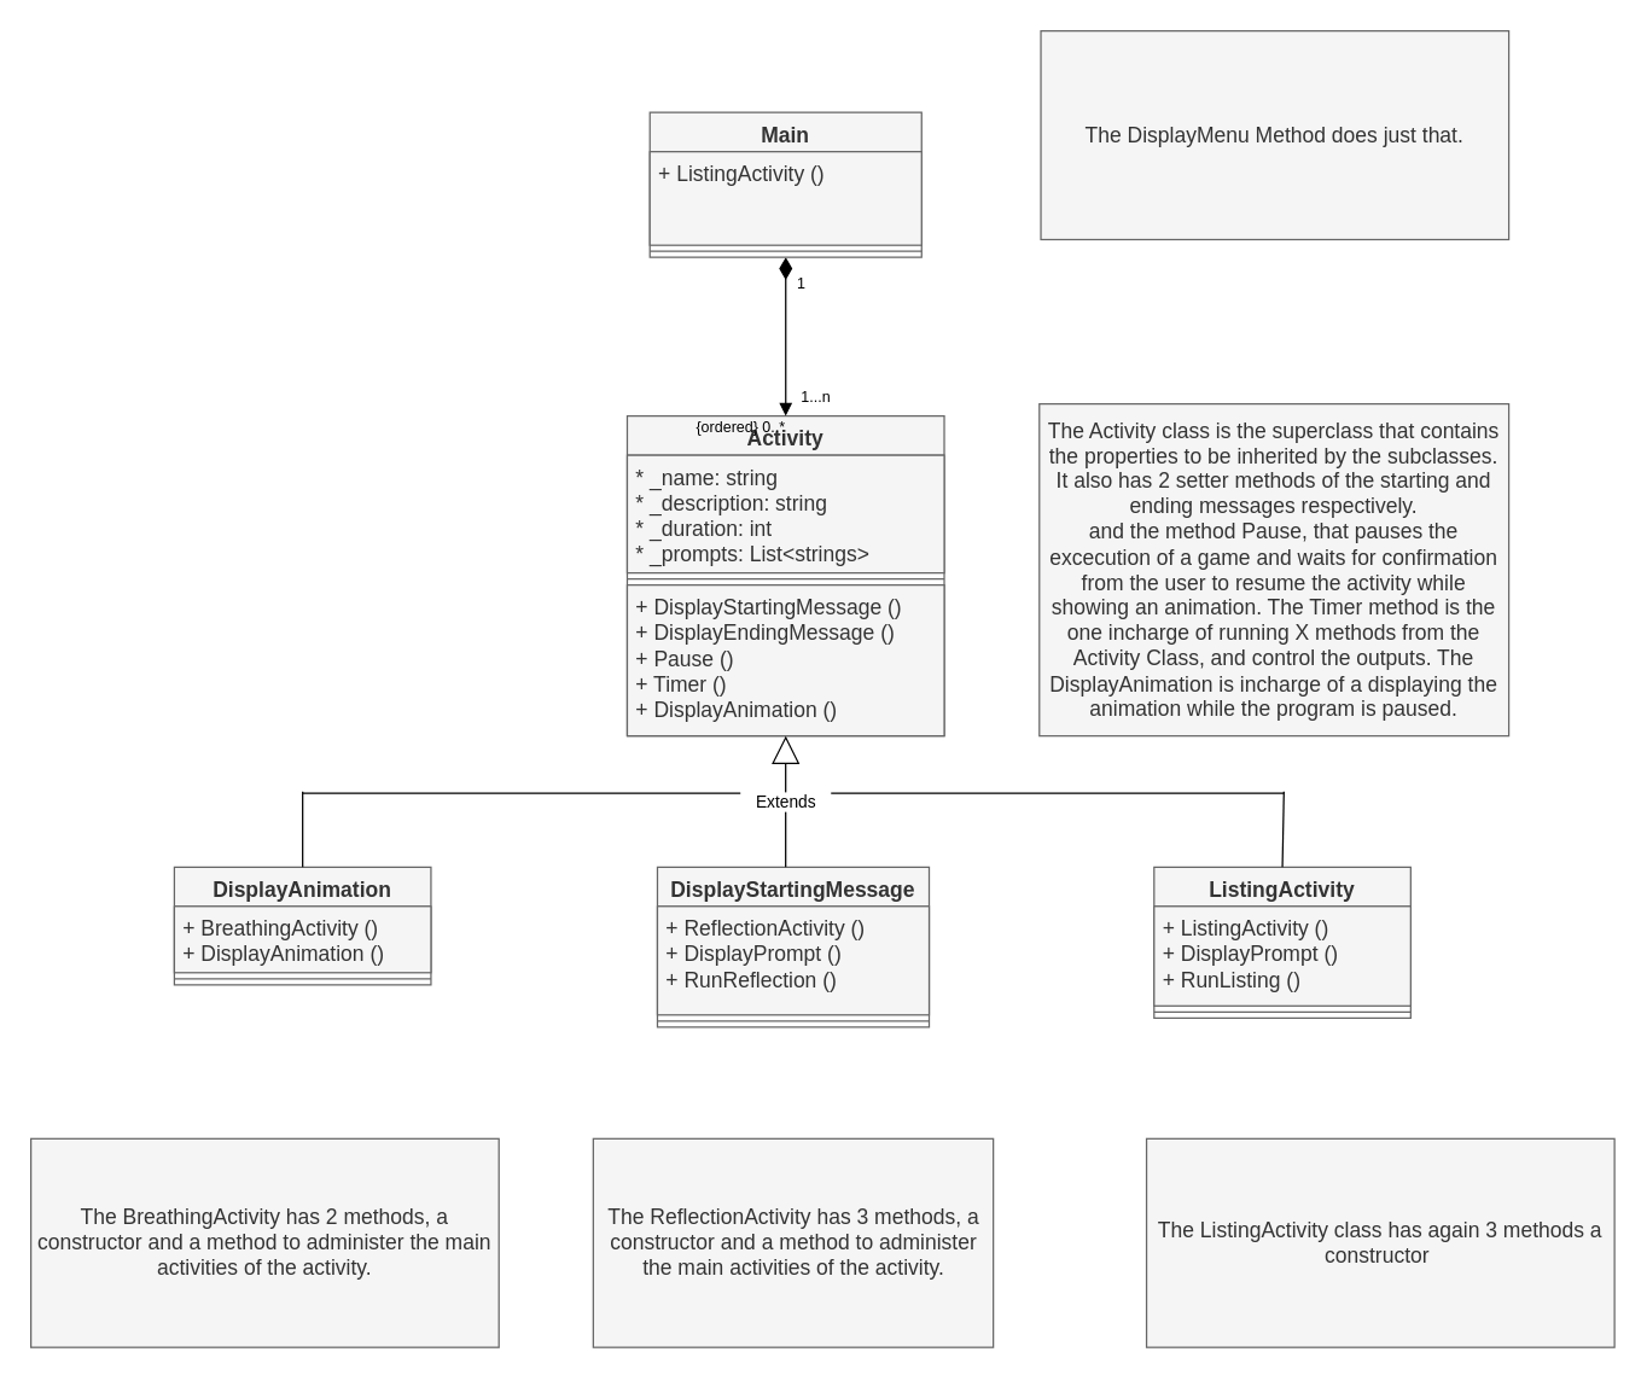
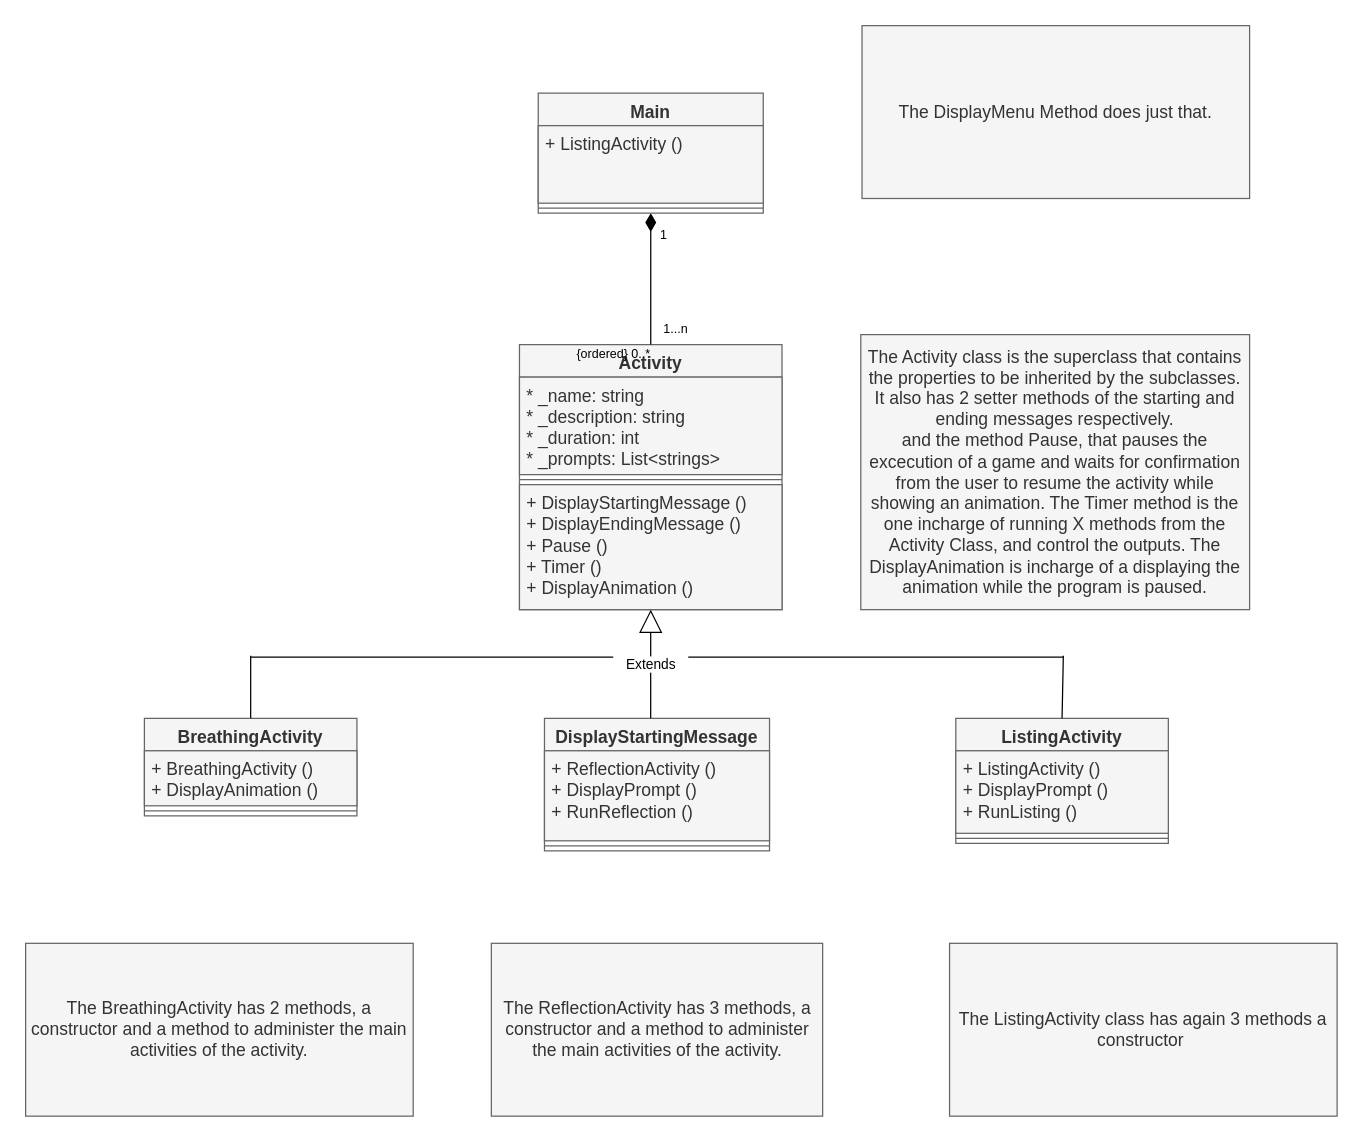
  <mxCell id="0" />
  <mxCell id="1" parent="0" />
  <mxCell id="2" value="DisplayStartingMessage" style="swimlane;fontStyle=1;align=center;verticalAlign=top;childLayout=stackLayout;horizontal=1;startSize=26;horizontalStack=0;resizeParent=1;resizeParentMax=0;resizeLast=0;collapsible=1;marginBottom=0;fillColor=#f5f5f5;strokeColor=#666666;fontColor=#333333;fontSize=14;" parent="1" vertex="1"><mxGeometry x="435" y="574" width="180" height="106" as="geometry" /></mxCell>
  <mxCell id="3" value="+ ReflectionActivity ()&#10;+ DisplayPrompt ()&#10;+ RunReflection ()" style="text;strokeColor=#666666;fillColor=#f5f5f5;align=left;verticalAlign=top;spacingLeft=4;spacingRight=4;overflow=hidden;rotatable=0;points=[[0,0.5],[1,0.5]];portConstraint=eastwest;fontColor=#333333;fontSize=14;" parent="2" vertex="1"><mxGeometry y="26" width="180" height="72" as="geometry" /></mxCell>
  <mxCell id="4" value="" style="line;strokeWidth=1;fillColor=#f5f5f5;align=left;verticalAlign=middle;spacingTop=-1;spacingLeft=3;spacingRight=3;rotatable=0;labelPosition=right;points=[];portConstraint=eastwest;strokeColor=#666666;fontColor=#333333;fontSize=14;" parent="2" vertex="1"><mxGeometry y="98" width="180" height="8" as="geometry" /></mxCell>
- <mxCell id="5" value="DisplayAnimation" style="swimlane;fontStyle=1;align=center;verticalAlign=top;childLayout=stackLayout;horizontal=1;startSize=26;horizontalStack=0;resizeParent=1;resizeParentMax=0;resizeLast=0;collapsible=1;marginBottom=0;fillColor=#f5f5f5;strokeColor=#666666;fontColor=#333333;fontSize=14;" parent="1" vertex="1"><mxGeometry x="115" y="574" width="170" height="78" as="geometry" /></mxCell>
+ <mxCell id="5" value="BreathingActivity" style="swimlane;fontStyle=1;align=center;verticalAlign=top;childLayout=stackLayout;horizontal=1;startSize=26;horizontalStack=0;resizeParent=1;resizeParentMax=0;resizeLast=0;collapsible=1;marginBottom=0;fillColor=#f5f5f5;strokeColor=#666666;fontColor=#333333;fontSize=14;" parent="1" vertex="1"><mxGeometry x="115" y="574" width="170" height="78" as="geometry" /></mxCell>
  <mxCell id="6" value="+ BreathingActivity ()&#10;+ DisplayAnimation ()" style="text;strokeColor=#666666;fillColor=#f5f5f5;align=left;verticalAlign=top;spacingLeft=4;spacingRight=4;overflow=hidden;rotatable=0;points=[[0,0.5],[1,0.5]];portConstraint=eastwest;fontColor=#333333;fontSize=14;" parent="5" vertex="1"><mxGeometry y="26" width="170" height="44" as="geometry" /></mxCell>
  <mxCell id="7" value="" style="line;strokeWidth=1;fillColor=#f5f5f5;align=left;verticalAlign=middle;spacingTop=-1;spacingLeft=3;spacingRight=3;rotatable=0;labelPosition=right;points=[];portConstraint=eastwest;strokeColor=#666666;fontColor=#333333;fontSize=14;" parent="5" vertex="1"><mxGeometry y="70" width="170" height="8" as="geometry" /></mxCell>
  <mxCell id="8" value="ListingActivity" style="swimlane;fontStyle=1;align=center;verticalAlign=top;childLayout=stackLayout;horizontal=1;startSize=26;horizontalStack=0;resizeParent=1;resizeParentMax=0;resizeLast=0;collapsible=1;marginBottom=0;fillColor=#f5f5f5;strokeColor=#666666;fontColor=#333333;fontSize=14;" parent="1" vertex="1"><mxGeometry x="764" y="574" width="170" height="100" as="geometry" /></mxCell>
  <mxCell id="9" value="+ ListingActivity ()&#10;+ DisplayPrompt ()&#10;+ RunListing ()" style="text;strokeColor=#666666;fillColor=#f5f5f5;align=left;verticalAlign=top;spacingLeft=4;spacingRight=4;overflow=hidden;rotatable=0;points=[[0,0.5],[1,0.5]];portConstraint=eastwest;fontColor=#333333;fontSize=14;fontStyle=0" parent="8" vertex="1"><mxGeometry y="26" width="170" height="66" as="geometry" /></mxCell>
  <mxCell id="10" value="" style="line;strokeWidth=1;fillColor=#f5f5f5;align=left;verticalAlign=middle;spacingTop=-1;spacingLeft=3;spacingRight=3;rotatable=0;labelPosition=right;points=[];portConstraint=eastwest;strokeColor=#666666;fontColor=#333333;fontSize=14;" parent="8" vertex="1"><mxGeometry y="92" width="170" height="8" as="geometry" /></mxCell>
  <mxCell id="11" value="The BreathingActivity has 2 methods, a constructor and a method to administer the main activities of the activity." style="whiteSpace=wrap;html=1;fontSize=14;fillColor=#f5f5f5;strokeColor=#666666;fontColor=#333333;" parent="1" vertex="1"><mxGeometry x="20" y="754" width="310" height="138.25" as="geometry" /></mxCell>
  <mxCell id="12" value="The ListingActivity class has again 3 methods a constructor&amp;nbsp;" style="whiteSpace=wrap;html=1;fontSize=14;fillColor=#f5f5f5;strokeColor=#666666;fontColor=#333333;" parent="1" vertex="1"><mxGeometry x="759" y="754" width="310" height="138.25" as="geometry" /></mxCell>
  <mxCell id="13" value="The ReflectionActivity has 3 methods, a constructor and a method to administer the main activities of the activity." style="whiteSpace=wrap;html=1;fontSize=14;fillColor=#f5f5f5;strokeColor=#666666;fontColor=#333333;" parent="1" vertex="1"><mxGeometry x="392.5" y="754" width="265" height="138.25" as="geometry" /></mxCell>
  <mxCell id="14" value="The DisplayMenu Method does just that." style="whiteSpace=wrap;html=1;fontSize=14;fillColor=#f5f5f5;strokeColor=#666666;fontColor=#333333;" parent="1" vertex="1"><mxGeometry x="689" y="20" width="310" height="138.25" as="geometry" /></mxCell>
  <mxCell id="15" value="Activity" style="swimlane;fontStyle=1;align=center;verticalAlign=top;childLayout=stackLayout;horizontal=1;startSize=26;horizontalStack=0;resizeParent=1;resizeParentMax=0;resizeLast=0;collapsible=1;marginBottom=0;fillColor=#f5f5f5;strokeColor=#666666;fontColor=#333333;fontSize=14;" vertex="1" parent="1"><mxGeometry x="415" y="275.13" width="210" height="212" as="geometry" /></mxCell>
  <mxCell id="16" value="* _name: string&#10;* _description: string&#10;* _duration: int&#10;* _prompts: List&lt;strings&gt;" style="text;strokeColor=#666666;fillColor=#f5f5f5;align=left;verticalAlign=top;spacingLeft=4;spacingRight=4;overflow=hidden;rotatable=0;points=[[0,0.5],[1,0.5]];portConstraint=eastwest;fontColor=#333333;fontSize=14;" vertex="1" parent="15"><mxGeometry y="26" width="210" height="78" as="geometry" /></mxCell>
  <mxCell id="17" value="" style="line;strokeWidth=1;fillColor=#f5f5f5;align=left;verticalAlign=middle;spacingTop=-1;spacingLeft=3;spacingRight=3;rotatable=0;labelPosition=right;points=[];portConstraint=eastwest;strokeColor=#666666;fontColor=#333333;fontSize=14;" vertex="1" parent="15"><mxGeometry y="104" width="210" height="8" as="geometry" /></mxCell>
  <mxCell id="18" value="+ DisplayStartingMessage ()&#10;+ DisplayEndingMessage ()&#10;+ Pause ()&#10;+ Timer ()&#10;+ DisplayAnimation ()" style="text;strokeColor=#666666;fillColor=#f5f5f5;align=left;verticalAlign=top;spacingLeft=4;spacingRight=4;overflow=hidden;rotatable=0;points=[[0,0.5],[1,0.5]];portConstraint=eastwest;fontColor=#333333;fontSize=14;" vertex="1" parent="15"><mxGeometry y="112" width="210" height="100" as="geometry" /></mxCell>
  <mxCell id="19" value="Extends" style="endArrow=block;endSize=16;endFill=0;html=1;exitX=0.472;exitY=0;exitDx=0;exitDy=0;exitPerimeter=0;" edge="1" parent="1" source="2" target="18"><mxGeometry width="160" relative="1" as="geometry"><mxPoint x="570" y="464" as="sourcePoint" /><mxPoint x="730" y="464" as="targetPoint" /></mxGeometry></mxCell>
  <mxCell id="20" value="" style="endArrow=none;html=1;exitX=0.5;exitY=0;exitDx=0;exitDy=0;" edge="1" parent="1" source="5"><mxGeometry width="50" height="50" relative="1" as="geometry"><mxPoint x="328" y="554" as="sourcePoint" /><mxPoint x="200" y="524" as="targetPoint" /></mxGeometry></mxCell>
  <mxCell id="21" value="" style="endArrow=none;html=1;" edge="1" parent="1"><mxGeometry width="50" height="50" relative="1" as="geometry"><mxPoint x="200" y="525" as="sourcePoint" /><mxPoint x="490" y="525" as="targetPoint" /></mxGeometry></mxCell>
  <mxCell id="22" value="" style="endArrow=none;html=1;" edge="1" parent="1"><mxGeometry width="50" height="50" relative="1" as="geometry"><mxPoint x="550" y="525" as="sourcePoint" /><mxPoint x="850" y="525" as="targetPoint" /></mxGeometry></mxCell>
  <mxCell id="23" value="" style="endArrow=none;html=1;exitX=0.5;exitY=0;exitDx=0;exitDy=0;" edge="1" parent="1" source="8"><mxGeometry width="50" height="50" relative="1" as="geometry"><mxPoint x="859" y="564" as="sourcePoint" /><mxPoint x="850" y="524" as="targetPoint" /></mxGeometry></mxCell>
- <mxCell id="24" value="" style="verticalAlign=bottom;html=1;endArrow=block;edgeStyle=orthogonalEdgeStyle;startFill=1;startSize=12;startArrow=diamondThin;exitX=0.5;exitY=1;exitDx=0;exitDy=0;entryX=0.5;entryY=0;entryDx=0;entryDy=0;" edge="1" parent="1" source="28" target="15"><mxGeometry x="-0.003" relative="1" as="geometry"><mxPoint x="420" y="184" as="sourcePoint" /><mxPoint x="640" y="203.41" as="targetPoint" /><mxPoint as="offset" /></mxGeometry></mxCell>
+ <mxCell id="24" value="" style="verticalAlign=bottom;html=1;endArrow=none;edgeStyle=orthogonalEdgeStyle;startFill=1;startSize=12;startArrow=diamondThin;exitX=0.5;exitY=1;exitDx=0;exitDy=0;entryX=0.5;entryY=0;entryDx=0;entryDy=0;" edge="1" parent="1" source="28" target="15"><mxGeometry x="-0.003" relative="1" as="geometry"><mxPoint x="420" y="184" as="sourcePoint" /><mxPoint x="640" y="203.41" as="targetPoint" /><mxPoint as="offset" /></mxGeometry></mxCell>
  <mxCell id="25" value="1" style="resizable=0;html=1;align=left;verticalAlign=top;labelBackgroundColor=none;fontSize=10" connectable="0" vertex="1" parent="24"><mxGeometry x="-0.9" relative="1" as="geometry"><mxPoint x="6" as="offset" /></mxGeometry></mxCell>
  <mxCell id="26" value="{ordered} 0..*" style="resizable=0;html=1;align=right;verticalAlign=top;labelBackgroundColor=none;fontSize=10" connectable="0" vertex="1" parent="24"><mxGeometry x="0.9" relative="1" as="geometry" /></mxCell>
  <mxCell id="27" value="1...n" style="resizable=0;html=1;align=right;verticalAlign=bottom;labelBackgroundColor=none;fontSize=10" connectable="0" vertex="1" parent="24"><mxGeometry x="0.9" relative="1" as="geometry"><mxPoint x="30" as="offset" /></mxGeometry></mxCell>
  <mxCell id="28" value="Main" style="swimlane;fontStyle=1;align=center;verticalAlign=top;childLayout=stackLayout;horizontal=1;startSize=26;horizontalStack=0;resizeParent=1;resizeParentMax=0;resizeLast=0;collapsible=1;marginBottom=0;fillColor=#f5f5f5;strokeColor=#666666;fontColor=#333333;fontSize=14;" vertex="1" parent="1"><mxGeometry x="430" y="74" width="180" height="96" as="geometry" /></mxCell>
  <mxCell id="29" value="+ ListingActivity ()" style="text;strokeColor=#666666;fillColor=#f5f5f5;align=left;verticalAlign=top;spacingLeft=4;spacingRight=4;overflow=hidden;rotatable=0;points=[[0,0.5],[1,0.5]];portConstraint=eastwest;fontColor=#333333;fontSize=14;" vertex="1" parent="28"><mxGeometry y="26" width="180" height="62" as="geometry" /></mxCell>
  <mxCell id="30" value="" style="line;strokeWidth=1;fillColor=#f5f5f5;align=left;verticalAlign=middle;spacingTop=-1;spacingLeft=3;spacingRight=3;rotatable=0;labelPosition=right;points=[];portConstraint=eastwest;strokeColor=#666666;fontColor=#333333;fontSize=14;" vertex="1" parent="28"><mxGeometry y="88" width="180" height="8" as="geometry" /></mxCell>
  <mxCell id="31" value="The Activity class is the superclass that contains the properties to be inherited by the subclasses.&lt;br&gt;It also has 2 setter methods of the starting and ending messages respectively.&lt;br&gt;and the method Pause, that pauses the excecution of a game and waits for confirmation from the user to resume the activity while showing an animation. The Timer method is the one incharge of running X methods from the Activity Class, and control the outputs. The DisplayAnimation is incharge of a displaying the animation while the program is paused." style="whiteSpace=wrap;html=1;fontSize=14;fillColor=#f5f5f5;strokeColor=#666666;fontColor=#333333;" vertex="1" parent="1"><mxGeometry x="688" y="267.13" width="311" height="220" as="geometry" /></mxCell>
